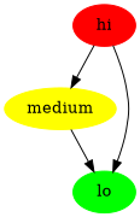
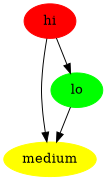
  digraph {
    BGURL="background.gif"
    node [style=filled]
    hi [color=red]
    medium [color=yellow]
    lo [color=green]
    hi -> medium
    hi -> lo
-   medium -> lo
+   lo -> medium
  }
